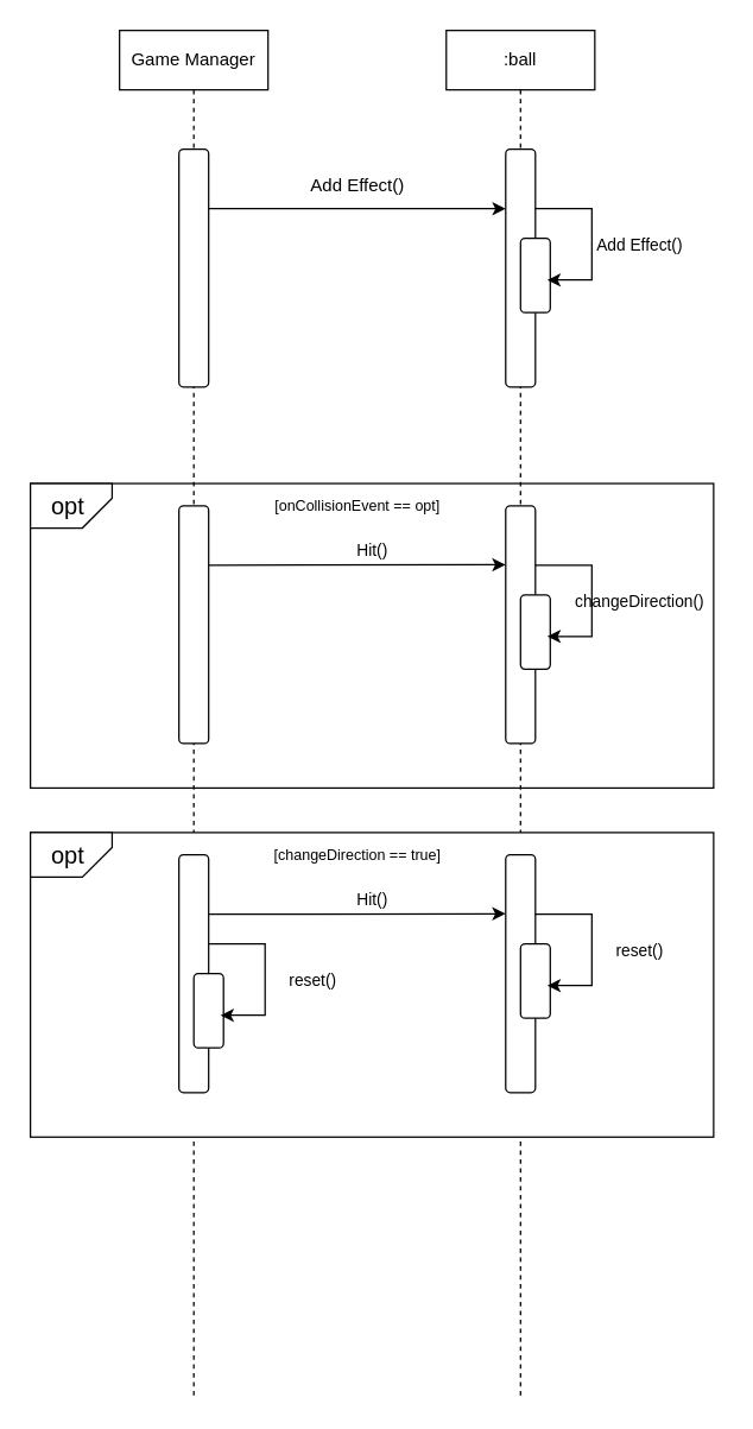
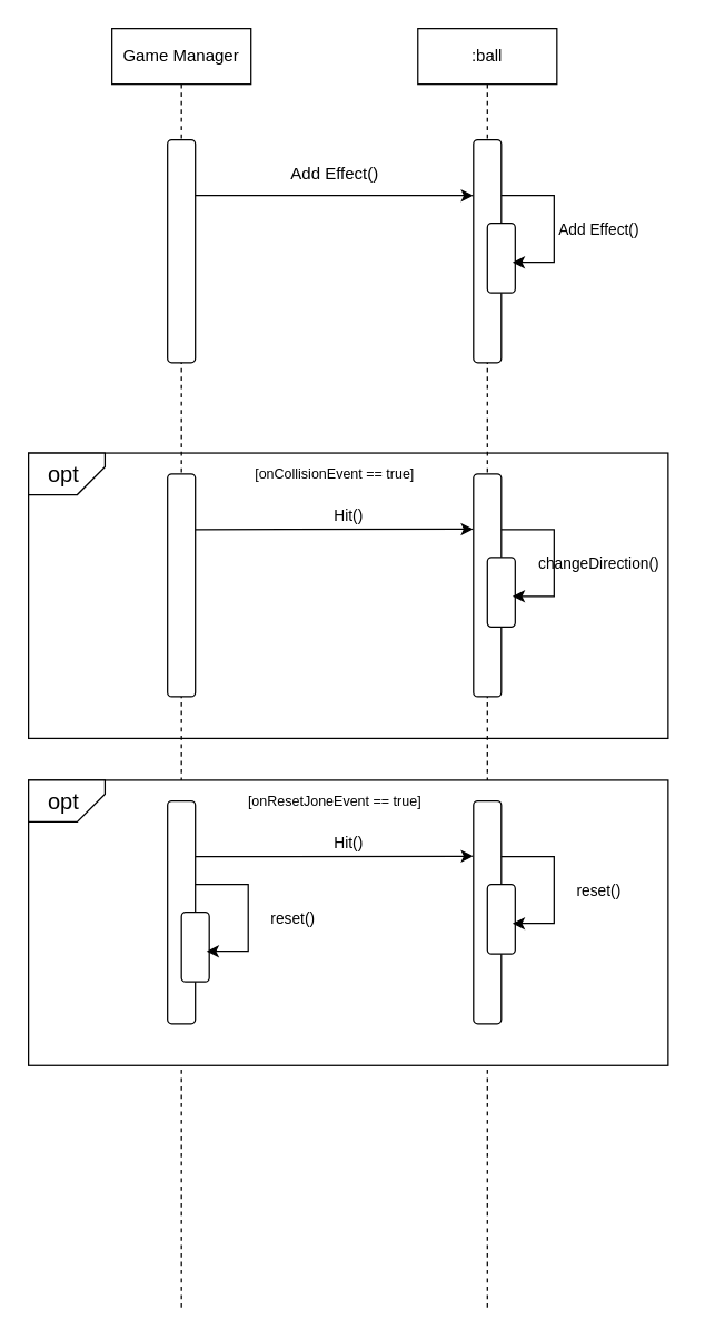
  <mxCell id="0" />
  <mxCell id="1" parent="0" />
  <mxCell id="2" value="" style="rounded=0;whiteSpace=wrap;html=1;" vertex="1" parent="1"><mxGeometry x="20" y="325" width="460" height="205" as="geometry" /></mxCell>
  <mxCell id="3" value="" style="shape=card;whiteSpace=wrap;html=1;rotation=-180;size=20;" vertex="1" parent="1"><mxGeometry x="20" y="325" width="55" height="30" as="geometry" /></mxCell>
  <mxCell id="4" value="opt" style="text;html=1;align=center;verticalAlign=middle;resizable=0;points=[];autosize=1;strokeColor=none;fillColor=none;fontSize=16;" vertex="1" parent="1"><mxGeometry x="20" y="325" width="50" height="30" as="geometry" /></mxCell>
- <mxCell id="5" value="[onCollisionEvent&amp;nbsp;== opt]" style="text;html=1;align=center;verticalAlign=middle;resizable=0;points=[];autosize=1;strokeColor=none;fillColor=none;fontSize=10;" vertex="1" parent="1"><mxGeometry x="170" y="325" width="140" height="30" as="geometry" /></mxCell>
+ <mxCell id="5" value="[onCollisionEvent&amp;nbsp;== true]" style="text;html=1;align=center;verticalAlign=middle;resizable=0;points=[];autosize=1;strokeColor=none;fillColor=none;fontSize=10;" vertex="1" parent="1"><mxGeometry x="170" y="325" width="140" height="30" as="geometry" /></mxCell>
  <mxCell id="6" value="" style="endArrow=classic;html=1;rounded=0;exitX=1;exitY=0.25;exitDx=0;exitDy=0;entryX=-0.003;entryY=0.315;entryDx=0;entryDy=0;entryPerimeter=0;" edge="1" parent="1" source="21"><mxGeometry width="50" height="50" relative="1" as="geometry"><mxPoint x="155" y="380" as="sourcePoint" /><mxPoint x="339.94" y="379.65" as="targetPoint" /></mxGeometry></mxCell>
  <mxCell id="7" value="Hit()" style="text;html=1;align=center;verticalAlign=middle;resizable=0;points=[];autosize=1;strokeColor=none;fillColor=none;fontSize=11;" vertex="1" parent="1"><mxGeometry x="230" y="355" width="40" height="30" as="geometry" /></mxCell>
  <mxCell id="8" value="Game Manager" style="shape=umlLifeline;perimeter=lifelinePerimeter;whiteSpace=wrap;html=1;container=0;dropTarget=0;collapsible=0;recursiveResize=0;outlineConnect=0;portConstraint=eastwest;newEdgeStyle={&quot;edgeStyle&quot;:&quot;elbowEdgeStyle&quot;,&quot;elbow&quot;:&quot;vertical&quot;,&quot;curved&quot;:0,&quot;rounded&quot;:0};" vertex="1" parent="1"><mxGeometry x="80" y="20" width="100" height="920" as="geometry" /></mxCell>
  <mxCell id="9" value=":ball" style="shape=umlLifeline;perimeter=lifelinePerimeter;whiteSpace=wrap;html=1;container=0;dropTarget=0;collapsible=0;recursiveResize=0;outlineConnect=0;portConstraint=eastwest;newEdgeStyle={&quot;edgeStyle&quot;:&quot;elbowEdgeStyle&quot;,&quot;elbow&quot;:&quot;vertical&quot;,&quot;curved&quot;:0,&quot;rounded&quot;:0};" vertex="1" parent="1"><mxGeometry x="300" y="20" width="100" height="920" as="geometry" /></mxCell>
  <mxCell id="10" value="" style="rounded=1;whiteSpace=wrap;html=1;" vertex="1" parent="1"><mxGeometry x="120" y="100" width="20" height="160" as="geometry" /></mxCell>
  <mxCell id="11" value="" style="rounded=1;whiteSpace=wrap;html=1;" vertex="1" parent="1"><mxGeometry x="340" y="100" width="20" height="160" as="geometry" /></mxCell>
  <mxCell id="12" value="" style="endArrow=classic;html=1;rounded=0;exitX=1;exitY=0.25;exitDx=0;exitDy=0;entryX=0;entryY=0.25;entryDx=0;entryDy=0;" edge="1" parent="1" source="10" target="11"><mxGeometry width="50" height="50" relative="1" as="geometry"><mxPoint x="270" y="200" as="sourcePoint" /><mxPoint x="340" y="131" as="targetPoint" /></mxGeometry></mxCell>
  <mxCell id="13" value="Add Effect()" style="text;html=1;align=center;verticalAlign=middle;resizable=0;points=[];autosize=1;strokeColor=none;fillColor=none;" vertex="1" parent="1"><mxGeometry x="195" y="110" width="90" height="30" as="geometry" /></mxCell>
  <mxCell id="14" value="" style="rounded=1;whiteSpace=wrap;html=1;" vertex="1" parent="1"><mxGeometry x="350" y="160" width="20" height="50" as="geometry" /></mxCell>
  <mxCell id="15" value="" style="endArrow=classic;html=1;rounded=0;exitX=1.1;exitY=0.604;exitDx=0;exitDy=0;exitPerimeter=0;entryX=1;entryY=0.25;entryDx=0;entryDy=0;" edge="1" parent="1"><mxGeometry width="50" height="50" relative="1" as="geometry"><mxPoint x="360" y="140" as="sourcePoint" /><mxPoint x="368" y="188" as="targetPoint" /><Array as="points"><mxPoint x="398" y="140" /><mxPoint x="398" y="188" /></Array></mxGeometry></mxCell>
  <mxCell id="16" value="Add Effect()" style="text;html=1;align=center;verticalAlign=middle;resizable=0;points=[];autosize=1;strokeColor=none;fillColor=none;fontSize=11;" vertex="1" parent="1"><mxGeometry x="390" y="150" width="80" height="30" as="geometry" /></mxCell>
  <mxCell id="17" value="" style="rounded=1;whiteSpace=wrap;html=1;" vertex="1" parent="1"><mxGeometry x="340" y="340" width="20" height="160" as="geometry" /></mxCell>
  <mxCell id="18" value="" style="rounded=1;whiteSpace=wrap;html=1;" vertex="1" parent="1"><mxGeometry x="350" y="400" width="20" height="50" as="geometry" /></mxCell>
  <mxCell id="19" value="" style="endArrow=classic;html=1;rounded=0;exitX=1.1;exitY=0.604;exitDx=0;exitDy=0;exitPerimeter=0;entryX=1;entryY=0.25;entryDx=0;entryDy=0;" edge="1" parent="1"><mxGeometry width="50" height="50" relative="1" as="geometry"><mxPoint x="360" y="380" as="sourcePoint" /><mxPoint x="368" y="428" as="targetPoint" /><Array as="points"><mxPoint x="398" y="380" /><mxPoint x="398" y="428" /></Array></mxGeometry></mxCell>
  <mxCell id="20" value="changeDirection()" style="text;html=1;align=center;verticalAlign=middle;resizable=0;points=[];autosize=1;strokeColor=none;fillColor=none;fontSize=11;" vertex="1" parent="1"><mxGeometry x="375" y="390" width="110" height="30" as="geometry" /></mxCell>
  <mxCell id="21" value="" style="rounded=1;whiteSpace=wrap;html=1;" vertex="1" parent="1"><mxGeometry x="120" y="340" width="20" height="160" as="geometry" /></mxCell>
  <mxCell id="22" value="" style="rounded=0;whiteSpace=wrap;html=1;" vertex="1" parent="1"><mxGeometry x="20" y="560" width="460" height="205" as="geometry" /></mxCell>
  <mxCell id="23" value="" style="shape=card;whiteSpace=wrap;html=1;rotation=-180;size=20;" vertex="1" parent="1"><mxGeometry x="20" y="560" width="55" height="30" as="geometry" /></mxCell>
  <mxCell id="24" value="opt" style="text;html=1;align=center;verticalAlign=middle;resizable=0;points=[];autosize=1;strokeColor=none;fillColor=none;fontSize=16;" vertex="1" parent="1"><mxGeometry x="20" y="560" width="50" height="30" as="geometry" /></mxCell>
- <mxCell id="25" value="[changeDirection&amp;nbsp;== true]" style="text;html=1;align=center;verticalAlign=middle;resizable=0;points=[];autosize=1;strokeColor=none;fillColor=none;fontSize=10;" vertex="1" parent="1"><mxGeometry x="165" y="560" width="150" height="30" as="geometry" /></mxCell>
+ <mxCell id="25" value="[onResetJoneEvent&amp;nbsp;== true]" style="text;html=1;align=center;verticalAlign=middle;resizable=0;points=[];autosize=1;strokeColor=none;fillColor=none;fontSize=10;" vertex="1" parent="1"><mxGeometry x="165" y="560" width="150" height="30" as="geometry" /></mxCell>
  <mxCell id="26" value="" style="endArrow=classic;html=1;rounded=0;exitX=1;exitY=0.25;exitDx=0;exitDy=0;entryX=-0.003;entryY=0.315;entryDx=0;entryDy=0;entryPerimeter=0;" edge="1" parent="1" source="32"><mxGeometry width="50" height="50" relative="1" as="geometry"><mxPoint x="155" y="615" as="sourcePoint" /><mxPoint x="339.94" y="614.65" as="targetPoint" /></mxGeometry></mxCell>
  <mxCell id="27" value="Hit()" style="text;html=1;align=center;verticalAlign=middle;resizable=0;points=[];autosize=1;strokeColor=none;fillColor=none;fontSize=11;" vertex="1" parent="1"><mxGeometry x="230" y="590" width="40" height="30" as="geometry" /></mxCell>
  <mxCell id="28" value="" style="rounded=1;whiteSpace=wrap;html=1;" vertex="1" parent="1"><mxGeometry x="340" y="575" width="20" height="160" as="geometry" /></mxCell>
  <mxCell id="29" value="" style="rounded=1;whiteSpace=wrap;html=1;" vertex="1" parent="1"><mxGeometry x="350" y="635" width="20" height="50" as="geometry" /></mxCell>
  <mxCell id="30" value="" style="endArrow=classic;html=1;rounded=0;exitX=1.1;exitY=0.604;exitDx=0;exitDy=0;exitPerimeter=0;entryX=1;entryY=0.25;entryDx=0;entryDy=0;" edge="1" parent="1"><mxGeometry width="50" height="50" relative="1" as="geometry"><mxPoint x="360" y="615" as="sourcePoint" /><mxPoint x="368" y="663" as="targetPoint" /><Array as="points"><mxPoint x="398" y="615" /><mxPoint x="398" y="663" /></Array></mxGeometry></mxCell>
  <mxCell id="31" value="reset()" style="text;html=1;align=center;verticalAlign=middle;resizable=0;points=[];autosize=1;strokeColor=none;fillColor=none;fontSize=11;" vertex="1" parent="1"><mxGeometry x="400" y="625" width="60" height="30" as="geometry" /></mxCell>
  <mxCell id="32" value="" style="rounded=1;whiteSpace=wrap;html=1;" vertex="1" parent="1"><mxGeometry x="120" y="575" width="20" height="160" as="geometry" /></mxCell>
  <mxCell id="33" value="" style="rounded=1;whiteSpace=wrap;html=1;" vertex="1" parent="1"><mxGeometry x="130" y="655" width="20" height="50" as="geometry" /></mxCell>
  <mxCell id="34" value="" style="endArrow=classic;html=1;rounded=0;exitX=1.1;exitY=0.604;exitDx=0;exitDy=0;exitPerimeter=0;entryX=1;entryY=0.25;entryDx=0;entryDy=0;" edge="1" parent="1"><mxGeometry width="50" height="50" relative="1" as="geometry"><mxPoint x="140" y="635" as="sourcePoint" /><mxPoint x="148" y="683" as="targetPoint" /><Array as="points"><mxPoint x="178" y="635" /><mxPoint x="178" y="683" /></Array></mxGeometry></mxCell>
  <mxCell id="35" value="reset()" style="text;html=1;align=center;verticalAlign=middle;resizable=0;points=[];autosize=1;strokeColor=none;fillColor=none;fontSize=11;" vertex="1" parent="1"><mxGeometry x="180" y="645" width="60" height="30" as="geometry" /></mxCell>
